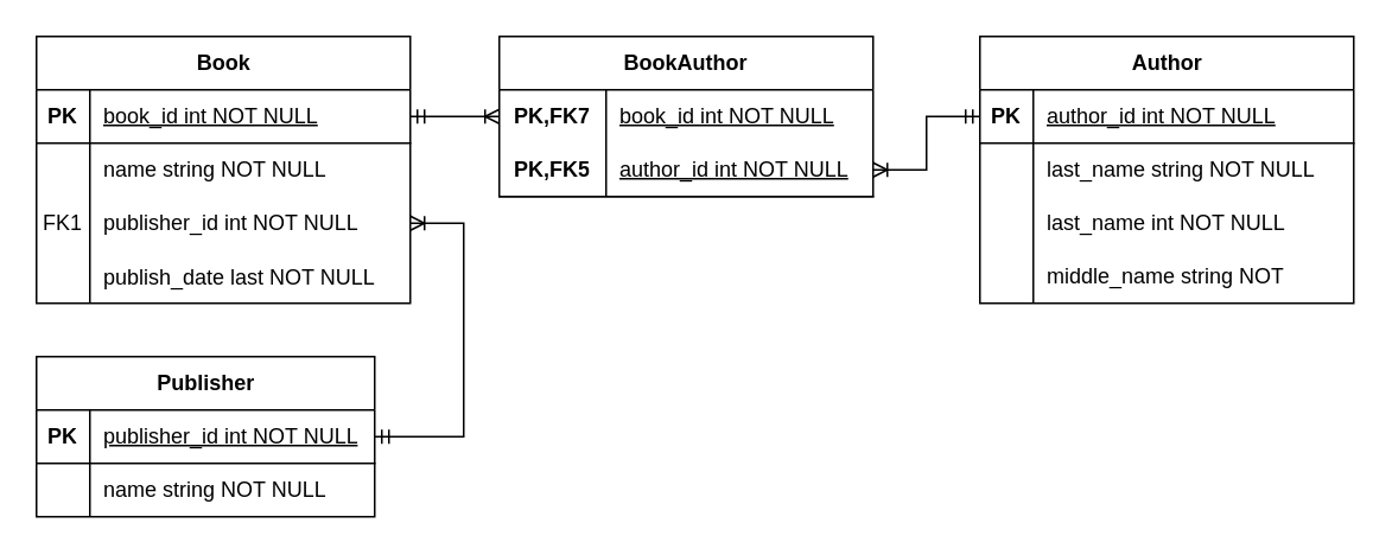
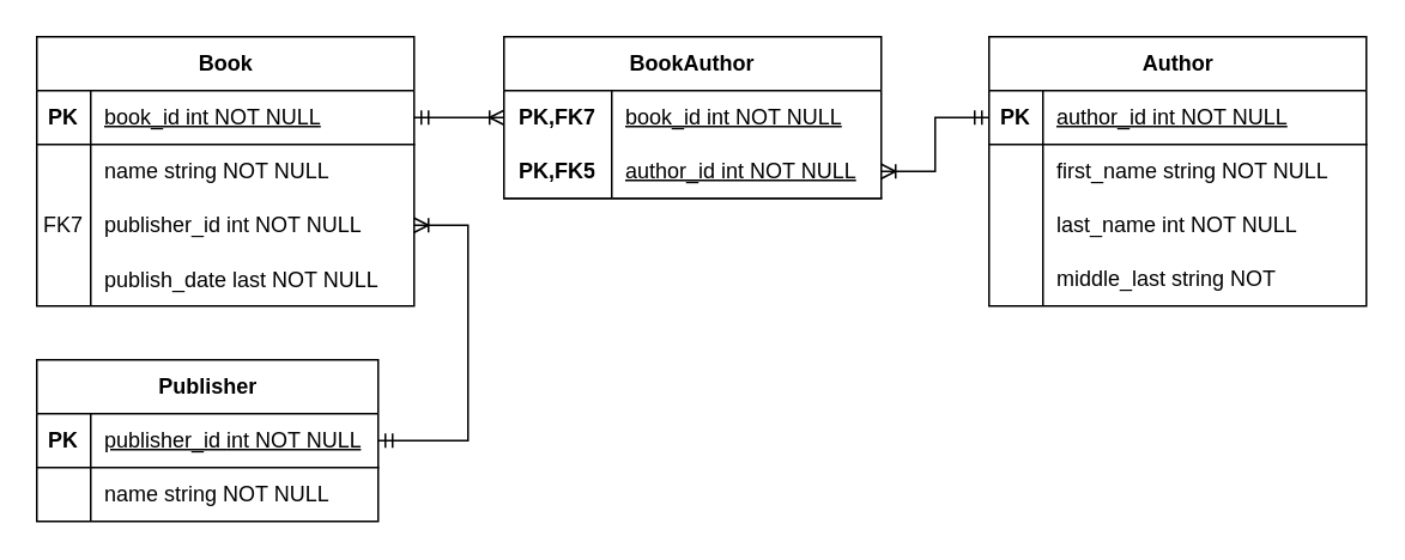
  <mxCell id="0" />
  <mxCell id="1" parent="0" />
  <mxCell id="2" value="Book" style="shape=table;startSize=30;container=1;collapsible=1;childLayout=tableLayout;fixedRows=1;rowLines=0;fontStyle=1;align=center;resizeLast=1;html=1;" parent="1" vertex="1"><mxGeometry x="20" y="20" width="210" height="150" as="geometry" /></mxCell>
  <mxCell id="3" value="" style="shape=tableRow;horizontal=0;startSize=0;swimlaneHead=0;swimlaneBody=0;fillColor=none;collapsible=0;dropTarget=0;points=[[0,0.5],[1,0.5]];portConstraint=eastwest;top=0;left=0;right=0;bottom=1;" parent="2" vertex="1"><mxGeometry y="30" width="210" height="30" as="geometry" /></mxCell>
  <mxCell id="4" value="PK" style="shape=partialRectangle;connectable=0;fillColor=none;top=0;left=0;bottom=0;right=0;fontStyle=1;overflow=hidden;whiteSpace=wrap;html=1;" parent="3" vertex="1"><mxGeometry width="30" height="30" as="geometry"><mxRectangle width="30" height="30" as="alternateBounds" /></mxGeometry></mxCell>
  <mxCell id="5" value="&lt;span style=&quot;font-weight: 400; text-align: center; text-wrap: nowrap;&quot;&gt;book_id int NOT NULL&lt;/span&gt;" style="shape=partialRectangle;connectable=0;fillColor=none;top=0;left=0;bottom=0;right=0;align=left;spacingLeft=6;fontStyle=5;overflow=hidden;whiteSpace=wrap;html=1;" parent="3" vertex="1"><mxGeometry x="30" width="180" height="30" as="geometry"><mxRectangle width="180" height="30" as="alternateBounds" /></mxGeometry></mxCell>
  <mxCell id="6" value="" style="shape=tableRow;horizontal=0;startSize=0;swimlaneHead=0;swimlaneBody=0;fillColor=none;collapsible=0;dropTarget=0;points=[[0,0.5],[1,0.5]];portConstraint=eastwest;top=0;left=0;right=0;bottom=0;" parent="2" vertex="1"><mxGeometry y="60" width="210" height="30" as="geometry" /></mxCell>
  <mxCell id="7" value="" style="shape=partialRectangle;connectable=0;fillColor=none;top=0;left=0;bottom=0;right=0;editable=1;overflow=hidden;whiteSpace=wrap;html=1;" parent="6" vertex="1"><mxGeometry width="30" height="30" as="geometry"><mxRectangle width="30" height="30" as="alternateBounds" /></mxGeometry></mxCell>
  <mxCell id="8" value="&lt;span style=&quot;text-align: center; text-wrap: nowrap;&quot;&gt;name string NOT NULL&lt;/span&gt;" style="shape=partialRectangle;connectable=0;fillColor=none;top=0;left=0;bottom=0;right=0;align=left;spacingLeft=6;overflow=hidden;whiteSpace=wrap;html=1;" parent="6" vertex="1"><mxGeometry x="30" width="180" height="30" as="geometry"><mxRectangle width="180" height="30" as="alternateBounds" /></mxGeometry></mxCell>
  <mxCell id="9" value="" style="shape=tableRow;horizontal=0;startSize=0;swimlaneHead=0;swimlaneBody=0;fillColor=none;collapsible=0;dropTarget=0;points=[[0,0.5],[1,0.5]];portConstraint=eastwest;top=0;left=0;right=0;bottom=0;" parent="2" vertex="1"><mxGeometry y="90" width="210" height="30" as="geometry" /></mxCell>
- <mxCell id="10" value="FK1" style="shape=partialRectangle;connectable=0;fillColor=none;top=0;left=0;bottom=0;right=0;editable=1;overflow=hidden;whiteSpace=wrap;html=1;" parent="9" vertex="1"><mxGeometry width="30" height="30" as="geometry"><mxRectangle width="30" height="30" as="alternateBounds" /></mxGeometry></mxCell>
+ <mxCell id="10" value="FK7" style="shape=partialRectangle;connectable=0;fillColor=none;top=0;left=0;bottom=0;right=0;editable=1;overflow=hidden;whiteSpace=wrap;html=1;" parent="9" vertex="1"><mxGeometry width="30" height="30" as="geometry"><mxRectangle width="30" height="30" as="alternateBounds" /></mxGeometry></mxCell>
  <mxCell id="11" value="&lt;span style=&quot;text-align: center; text-wrap: nowrap;&quot;&gt;publisher_id int NOT NULL&lt;/span&gt;" style="shape=partialRectangle;connectable=0;fillColor=none;top=0;left=0;bottom=0;right=0;align=left;spacingLeft=6;overflow=hidden;whiteSpace=wrap;html=1;" parent="9" vertex="1"><mxGeometry x="30" width="180" height="30" as="geometry"><mxRectangle width="180" height="30" as="alternateBounds" /></mxGeometry></mxCell>
  <mxCell id="12" value="" style="shape=tableRow;horizontal=0;startSize=0;swimlaneHead=0;swimlaneBody=0;fillColor=none;collapsible=0;dropTarget=0;points=[[0,0.5],[1,0.5]];portConstraint=eastwest;top=0;left=0;right=0;bottom=0;" parent="2" vertex="1"><mxGeometry y="120" width="210" height="30" as="geometry" /></mxCell>
  <mxCell id="13" value="" style="shape=partialRectangle;connectable=0;fillColor=none;top=0;left=0;bottom=0;right=0;editable=1;overflow=hidden;" parent="12" vertex="1"><mxGeometry width="30" height="30" as="geometry"><mxRectangle width="30" height="30" as="alternateBounds" /></mxGeometry></mxCell>
  <mxCell id="14" value="publish_date last NOT NULL" style="shape=partialRectangle;connectable=0;fillColor=none;top=0;left=0;bottom=0;right=0;align=left;spacingLeft=6;overflow=hidden;" parent="12" vertex="1"><mxGeometry x="30" width="180" height="30" as="geometry"><mxRectangle width="180" height="30" as="alternateBounds" /></mxGeometry></mxCell>
  <mxCell id="15" value="Publisher" style="shape=table;startSize=30;container=1;collapsible=1;childLayout=tableLayout;fixedRows=1;rowLines=0;fontStyle=1;align=center;resizeLast=1;html=1;" parent="1" vertex="1"><mxGeometry x="20" y="200" width="190" height="90" as="geometry" /></mxCell>
  <mxCell id="16" value="" style="shape=tableRow;horizontal=0;startSize=0;swimlaneHead=0;swimlaneBody=0;fillColor=none;collapsible=0;dropTarget=0;points=[[0,0.5],[1,0.5]];portConstraint=eastwest;top=0;left=0;right=0;bottom=1;" parent="15" vertex="1"><mxGeometry y="30" width="190" height="30" as="geometry" /></mxCell>
  <mxCell id="17" value="PK" style="shape=partialRectangle;connectable=0;fillColor=none;top=0;left=0;bottom=0;right=0;fontStyle=1;overflow=hidden;whiteSpace=wrap;html=1;" parent="16" vertex="1"><mxGeometry width="30" height="30" as="geometry"><mxRectangle width="30" height="30" as="alternateBounds" /></mxGeometry></mxCell>
  <mxCell id="18" value="&lt;span style=&quot;font-weight: 400; text-align: center; text-wrap: nowrap;&quot;&gt;publisher_id&amp;nbsp;&lt;/span&gt;&lt;span style=&quot;font-weight: 400; text-align: center; text-wrap: nowrap;&quot;&gt;int NOT NULL&lt;/span&gt;" style="shape=partialRectangle;connectable=0;fillColor=none;top=0;left=0;bottom=0;right=0;align=left;spacingLeft=6;fontStyle=5;overflow=hidden;whiteSpace=wrap;html=1;" parent="16" vertex="1"><mxGeometry x="30" width="160" height="30" as="geometry"><mxRectangle width="160" height="30" as="alternateBounds" /></mxGeometry></mxCell>
  <mxCell id="19" value="" style="shape=tableRow;horizontal=0;startSize=0;swimlaneHead=0;swimlaneBody=0;fillColor=none;collapsible=0;dropTarget=0;points=[[0,0.5],[1,0.5]];portConstraint=eastwest;top=0;left=0;right=0;bottom=0;" parent="15" vertex="1"><mxGeometry y="60" width="190" height="30" as="geometry" /></mxCell>
  <mxCell id="20" value="" style="shape=partialRectangle;connectable=0;fillColor=none;top=0;left=0;bottom=0;right=0;editable=1;overflow=hidden;whiteSpace=wrap;html=1;" parent="19" vertex="1"><mxGeometry width="30" height="30" as="geometry"><mxRectangle width="30" height="30" as="alternateBounds" /></mxGeometry></mxCell>
  <mxCell id="21" value="&lt;span style=&quot;text-align: center; text-wrap: nowrap;&quot;&gt;name string NOT NULL&lt;/span&gt;" style="shape=partialRectangle;connectable=0;fillColor=none;top=0;left=0;bottom=0;right=0;align=left;spacingLeft=6;overflow=hidden;whiteSpace=wrap;html=1;" parent="19" vertex="1"><mxGeometry x="30" width="160" height="30" as="geometry"><mxRectangle width="160" height="30" as="alternateBounds" /></mxGeometry></mxCell>
  <mxCell id="22" value="&lt;span style=&quot;text-wrap: wrap;&quot;&gt;Author&lt;/span&gt;" style="shape=table;startSize=30;container=1;collapsible=1;childLayout=tableLayout;fixedRows=1;rowLines=0;fontStyle=1;align=center;resizeLast=1;html=1;" parent="1" vertex="1"><mxGeometry x="550" y="20" width="210" height="150" as="geometry" /></mxCell>
  <mxCell id="23" value="" style="shape=tableRow;horizontal=0;startSize=0;swimlaneHead=0;swimlaneBody=0;fillColor=none;collapsible=0;dropTarget=0;points=[[0,0.5],[1,0.5]];portConstraint=eastwest;top=0;left=0;right=0;bottom=1;" parent="22" vertex="1"><mxGeometry y="30" width="210" height="30" as="geometry" /></mxCell>
  <mxCell id="24" value="PK" style="shape=partialRectangle;connectable=0;fillColor=none;top=0;left=0;bottom=0;right=0;fontStyle=1;overflow=hidden;whiteSpace=wrap;html=1;" parent="23" vertex="1"><mxGeometry width="30" height="30" as="geometry"><mxRectangle width="30" height="30" as="alternateBounds" /></mxGeometry></mxCell>
  <mxCell id="25" value="&lt;span style=&quot;font-weight: 400; text-align: center; text-wrap: nowrap;&quot;&gt;author_id&amp;nbsp;&lt;/span&gt;&lt;span style=&quot;font-weight: 400; text-align: center; text-wrap: nowrap;&quot;&gt;int NOT NULL&lt;/span&gt;" style="shape=partialRectangle;connectable=0;fillColor=none;top=0;left=0;bottom=0;right=0;align=left;spacingLeft=6;fontStyle=5;overflow=hidden;whiteSpace=wrap;html=1;" parent="23" vertex="1"><mxGeometry x="30" width="180" height="30" as="geometry"><mxRectangle width="180" height="30" as="alternateBounds" /></mxGeometry></mxCell>
  <mxCell id="26" value="" style="shape=tableRow;horizontal=0;startSize=0;swimlaneHead=0;swimlaneBody=0;fillColor=none;collapsible=0;dropTarget=0;points=[[0,0.5],[1,0.5]];portConstraint=eastwest;top=0;left=0;right=0;bottom=0;" parent="22" vertex="1"><mxGeometry y="60" width="210" height="30" as="geometry" /></mxCell>
  <mxCell id="27" value="" style="shape=partialRectangle;connectable=0;fillColor=none;top=0;left=0;bottom=0;right=0;editable=1;overflow=hidden;whiteSpace=wrap;html=1;" parent="26" vertex="1"><mxGeometry width="30" height="30" as="geometry"><mxRectangle width="30" height="30" as="alternateBounds" /></mxGeometry></mxCell>
- <mxCell id="28" value="&lt;span style=&quot;text-align: center; text-wrap: nowrap;&quot;&gt;last_name string NOT NULL&lt;/span&gt;" style="shape=partialRectangle;connectable=0;fillColor=none;top=0;left=0;bottom=0;right=0;align=left;spacingLeft=6;overflow=hidden;whiteSpace=wrap;html=1;" parent="26" vertex="1"><mxGeometry x="30" width="180" height="30" as="geometry"><mxRectangle width="180" height="30" as="alternateBounds" /></mxGeometry></mxCell>
+ <mxCell id="28" value="&lt;span style=&quot;text-align: center; text-wrap: nowrap;&quot;&gt;first_name string NOT NULL&lt;/span&gt;" style="shape=partialRectangle;connectable=0;fillColor=none;top=0;left=0;bottom=0;right=0;align=left;spacingLeft=6;overflow=hidden;whiteSpace=wrap;html=1;" parent="26" vertex="1"><mxGeometry x="30" width="180" height="30" as="geometry"><mxRectangle width="180" height="30" as="alternateBounds" /></mxGeometry></mxCell>
  <mxCell id="29" value="" style="shape=tableRow;horizontal=0;startSize=0;swimlaneHead=0;swimlaneBody=0;fillColor=none;collapsible=0;dropTarget=0;points=[[0,0.5],[1,0.5]];portConstraint=eastwest;top=0;left=0;right=0;bottom=0;" parent="22" vertex="1"><mxGeometry y="90" width="210" height="30" as="geometry" /></mxCell>
  <mxCell id="30" value="" style="shape=partialRectangle;connectable=0;fillColor=none;top=0;left=0;bottom=0;right=0;editable=1;overflow=hidden;whiteSpace=wrap;html=1;" parent="29" vertex="1"><mxGeometry width="30" height="30" as="geometry"><mxRectangle width="30" height="30" as="alternateBounds" /></mxGeometry></mxCell>
  <mxCell id="31" value="&lt;span style=&quot;text-align: center; text-wrap: nowrap;&quot;&gt;last_name int NOT NULL&lt;/span&gt;" style="shape=partialRectangle;connectable=0;fillColor=none;top=0;left=0;bottom=0;right=0;align=left;spacingLeft=6;overflow=hidden;whiteSpace=wrap;html=1;" parent="29" vertex="1"><mxGeometry x="30" width="180" height="30" as="geometry"><mxRectangle width="180" height="30" as="alternateBounds" /></mxGeometry></mxCell>
  <mxCell id="32" value="" style="shape=tableRow;horizontal=0;startSize=0;swimlaneHead=0;swimlaneBody=0;fillColor=none;collapsible=0;dropTarget=0;points=[[0,0.5],[1,0.5]];portConstraint=eastwest;top=0;left=0;right=0;bottom=0;" parent="22" vertex="1"><mxGeometry y="120" width="210" height="30" as="geometry" /></mxCell>
  <mxCell id="33" value="" style="shape=partialRectangle;connectable=0;fillColor=none;top=0;left=0;bottom=0;right=0;editable=1;overflow=hidden;whiteSpace=wrap;html=1;" parent="32" vertex="1"><mxGeometry width="30" height="30" as="geometry"><mxRectangle width="30" height="30" as="alternateBounds" /></mxGeometry></mxCell>
- <mxCell id="34" value="&lt;span style=&quot;text-align: center; text-wrap: nowrap;&quot;&gt;middle_name string NOT&lt;/span&gt;" style="shape=partialRectangle;connectable=0;fillColor=none;top=0;left=0;bottom=0;right=0;align=left;spacingLeft=6;overflow=hidden;whiteSpace=wrap;html=1;" parent="32" vertex="1"><mxGeometry x="30" width="180" height="30" as="geometry"><mxRectangle width="180" height="30" as="alternateBounds" /></mxGeometry></mxCell>
+ <mxCell id="34" value="&lt;span style=&quot;text-align: center; text-wrap: nowrap;&quot;&gt;middle_last string NOT&lt;/span&gt;" style="shape=partialRectangle;connectable=0;fillColor=none;top=0;left=0;bottom=0;right=0;align=left;spacingLeft=6;overflow=hidden;whiteSpace=wrap;html=1;" parent="32" vertex="1"><mxGeometry x="30" width="180" height="30" as="geometry"><mxRectangle width="180" height="30" as="alternateBounds" /></mxGeometry></mxCell>
  <mxCell id="35" value="BookAuthor" style="shape=table;startSize=30;container=1;collapsible=1;childLayout=tableLayout;fixedRows=1;rowLines=0;fontStyle=1;align=center;resizeLast=1;html=1;whiteSpace=wrap;" parent="1" vertex="1"><mxGeometry x="280" y="20" width="210" height="90" as="geometry" /></mxCell>
  <mxCell id="36" value="" style="shape=tableRow;horizontal=0;startSize=0;swimlaneHead=0;swimlaneBody=0;fillColor=none;collapsible=0;dropTarget=0;points=[[0,0.5],[1,0.5]];portConstraint=eastwest;top=0;left=0;right=0;bottom=0;html=1;" parent="35" vertex="1"><mxGeometry y="30" width="210" height="30" as="geometry" /></mxCell>
  <mxCell id="37" value="PK,FK7" style="shape=partialRectangle;connectable=0;fillColor=none;top=0;left=0;bottom=0;right=0;fontStyle=1;overflow=hidden;html=1;whiteSpace=wrap;" parent="36" vertex="1"><mxGeometry width="60" height="30" as="geometry"><mxRectangle width="60" height="30" as="alternateBounds" /></mxGeometry></mxCell>
  <mxCell id="38" value="&lt;span style=&quot;font-weight: 400; text-align: center; text-wrap: nowrap;&quot;&gt;book_id int NOT NULL&lt;/span&gt;" style="shape=partialRectangle;connectable=0;fillColor=none;top=0;left=0;bottom=0;right=0;align=left;spacingLeft=6;fontStyle=5;overflow=hidden;html=1;whiteSpace=wrap;" parent="36" vertex="1"><mxGeometry x="60" width="150" height="30" as="geometry"><mxRectangle width="150" height="30" as="alternateBounds" /></mxGeometry></mxCell>
  <mxCell id="39" value="" style="shape=tableRow;horizontal=0;startSize=0;swimlaneHead=0;swimlaneBody=0;fillColor=none;collapsible=0;dropTarget=0;points=[[0,0.5],[1,0.5]];portConstraint=eastwest;top=0;left=0;right=0;bottom=1;html=1;" parent="35" vertex="1"><mxGeometry y="60" width="210" height="30" as="geometry" /></mxCell>
  <mxCell id="40" value="PK,FK5" style="shape=partialRectangle;connectable=0;fillColor=none;top=0;left=0;bottom=0;right=0;fontStyle=1;overflow=hidden;html=1;whiteSpace=wrap;" parent="39" vertex="1"><mxGeometry width="60" height="30" as="geometry"><mxRectangle width="60" height="30" as="alternateBounds" /></mxGeometry></mxCell>
  <mxCell id="41" value="&lt;span style=&quot;text-wrap: nowrap; font-weight: 400; text-align: center;&quot;&gt;author_id&amp;nbsp;&lt;/span&gt;&lt;span style=&quot;text-wrap: nowrap; font-weight: 400; text-align: center;&quot;&gt;int NOT NULL&lt;/span&gt;" style="shape=partialRectangle;connectable=0;fillColor=none;top=0;left=0;bottom=0;right=0;align=left;spacingLeft=6;fontStyle=5;overflow=hidden;html=1;whiteSpace=wrap;" parent="39" vertex="1"><mxGeometry x="60" width="150" height="30" as="geometry"><mxRectangle width="150" height="30" as="alternateBounds" /></mxGeometry></mxCell>
  <mxCell id="42" value="" style="edgeStyle=entityRelationEdgeStyle;fontSize=12;html=1;endArrow=ERoneToMany;startArrow=ERmandOne;rounded=0;" parent="1" source="3" target="36" edge="1"><mxGeometry width="100" height="100" relative="1" as="geometry"><mxPoint x="340" y="210" as="sourcePoint" /><mxPoint x="440" y="110" as="targetPoint" /></mxGeometry></mxCell>
  <mxCell id="43" value="" style="edgeStyle=entityRelationEdgeStyle;fontSize=12;html=1;endArrow=ERoneToMany;startArrow=ERmandOne;rounded=0;exitX=0;exitY=0.5;exitDx=0;exitDy=0;" parent="1" source="23" target="39" edge="1"><mxGeometry width="100" height="100" relative="1" as="geometry"><mxPoint x="340" y="210" as="sourcePoint" /><mxPoint x="440" y="110" as="targetPoint" /></mxGeometry></mxCell>
  <mxCell id="44" value="" style="edgeStyle=entityRelationEdgeStyle;fontSize=12;html=1;endArrow=ERoneToMany;startArrow=ERmandOne;rounded=0;" parent="1" source="16" target="9" edge="1"><mxGeometry width="100" height="100" relative="1" as="geometry"><mxPoint x="340" y="210" as="sourcePoint" /><mxPoint x="440" y="110" as="targetPoint" /></mxGeometry></mxCell>
